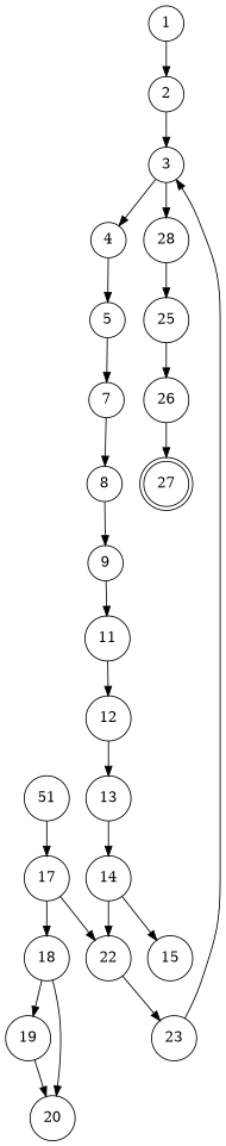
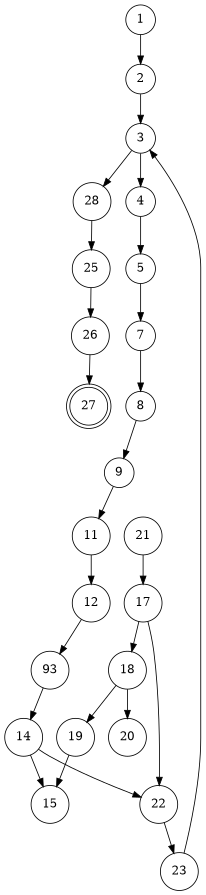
  digraph {
    node [shape=circle]
    27 [shape=doublecircle]
    1
    2
    3
    4
    n6 [label=28]
    5
    25
    7
    8
    9
    11
    12
-   13
+   13 [label=93]
    14
    15
    22
    23
    17
    18
    19
    20
-   21 [label=51]
+   21
    26
    1 -> 2
    2 -> 3
    3 -> 4
    3 -> n6
    4 -> 5
    n6 -> 25
    5 -> 7
    25 -> 26
    7 -> 8
    8 -> 9
    9 -> 11
    11 -> 12
    12 -> 13
    13 -> 14
    14 -> 15
    14 -> 22
    22 -> 23
    23 -> 3
    17 -> 22
    17 -> 18
    18 -> 19
    18 -> 20
-   19 -> 20
+   19 -> 15
    21 -> 17
    26 -> 27
  }
